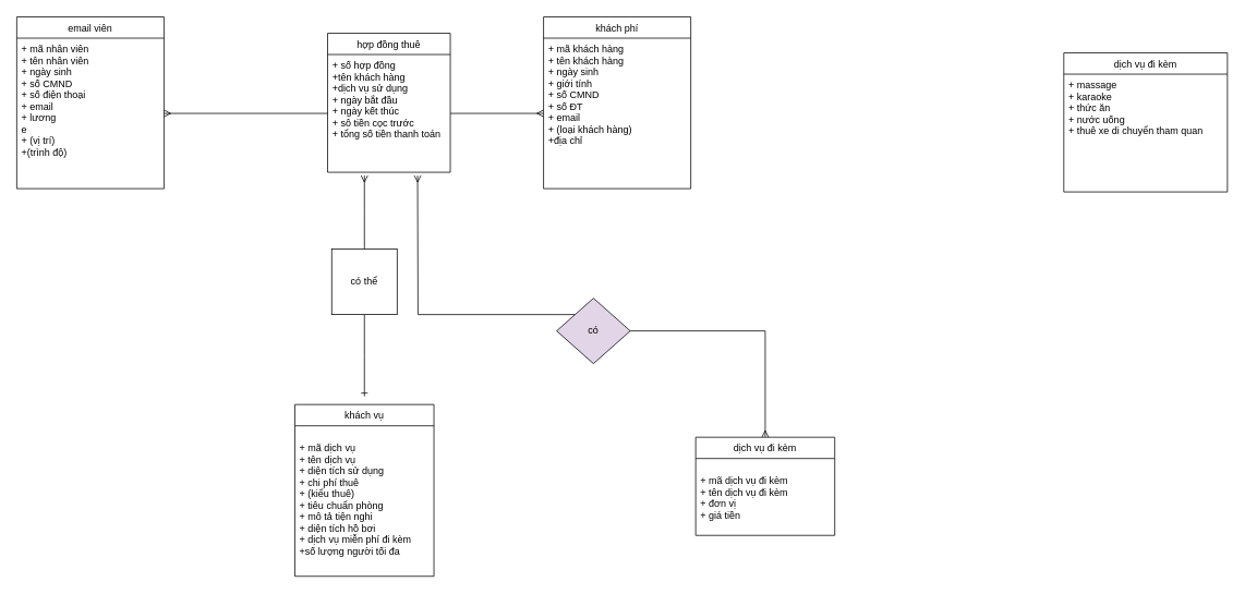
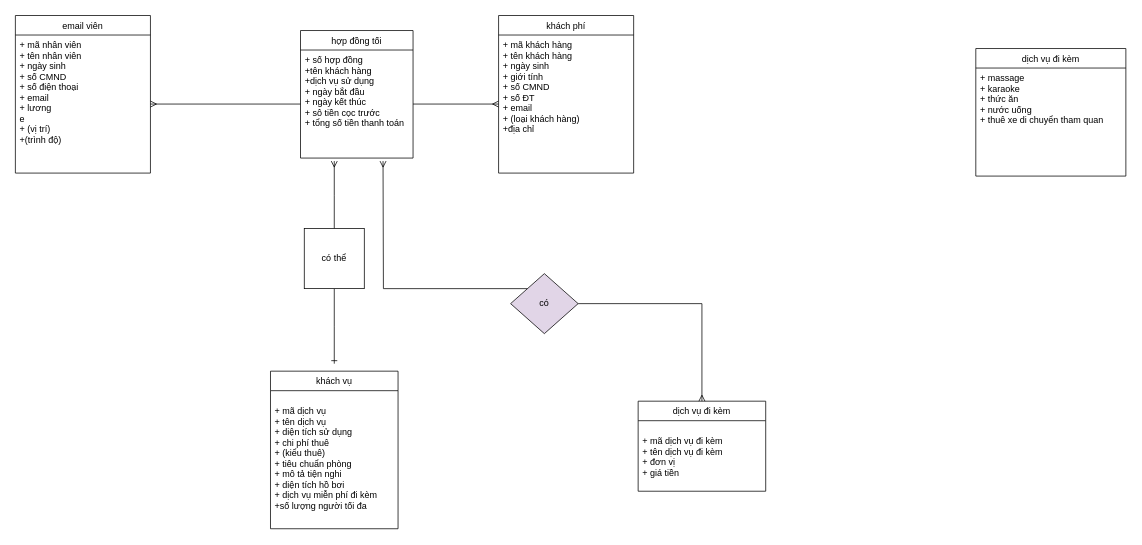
  <mxCell id="0" />
  <mxCell id="1" parent="0" />
  <mxCell id="2" value="dịch vụ đi kèm" style="swimlane;fontStyle=0;childLayout=stackLayout;horizontal=1;startSize=26;fillColor=none;horizontalStack=0;resizeParent=1;resizeParentMax=0;resizeLast=0;collapsible=1;marginBottom=0;" parent="1" vertex="1"><mxGeometry x="1300" y="64" width="200" height="170" as="geometry"><mxRectangle x="590" y="70" width="110" height="26" as="alternateBounds" /></mxGeometry></mxCell>
  <mxCell id="3" value="+ massage&#10;+ karaoke&#10;+ thức ăn&#10;+ nước uống&#10;+ thuê xe di chuyển tham quan" style="text;strokeColor=none;fillColor=none;align=left;verticalAlign=top;spacingLeft=4;spacingRight=4;overflow=hidden;rotatable=0;points=[[0,0.5],[1,0.5]];portConstraint=eastwest;" parent="2" vertex="1"><mxGeometry y="26" width="200" height="144" as="geometry" /></mxCell>
  <mxCell id="4" style="edgeStyle=orthogonalEdgeStyle;rounded=0;orthogonalLoop=1;jettySize=auto;html=1;entryX=0;entryY=0.5;entryDx=0;entryDy=0;endArrow=ERmany;endFill=0;" parent="1" source="17" target="19" edge="1"><mxGeometry relative="1" as="geometry" /></mxCell>
  <mxCell id="5" style="edgeStyle=orthogonalEdgeStyle;rounded=0;orthogonalLoop=1;jettySize=auto;html=1;entryX=1;entryY=0.5;entryDx=0;entryDy=0;endArrow=ERmany;endFill=0;" parent="1" source="17" target="21" edge="1"><mxGeometry relative="1" as="geometry" /></mxCell>
  <mxCell id="6" value="khách vụ" style="swimlane;fontStyle=0;childLayout=stackLayout;horizontal=1;startSize=26;fillColor=none;horizontalStack=0;resizeParent=1;resizeParentMax=0;resizeLast=0;collapsible=1;marginBottom=0;" parent="1" vertex="1"><mxGeometry x="360" y="494" width="170" height="210" as="geometry" /></mxCell>
  <mxCell id="7" value="&#10;+ mã dịch vụ&#10;+ tên dịch vụ&#10;+ diện tích sử dụng&#10;+ chi phí thuê&#10;+ (kiểu thuê)&#10;+ tiêu chuẩn phòng&#10;+ mô tả tiện nghi&#10;+ diện tích hồ bơi&#10;+ dịch vụ miễn phí đi kèm&#10;+số lượng người tối đa" style="text;strokeColor=none;fillColor=none;align=left;verticalAlign=top;spacingLeft=4;spacingRight=4;overflow=hidden;rotatable=0;points=[[0,0.5],[1,0.5]];portConstraint=eastwest;" parent="6" vertex="1"><mxGeometry y="26" width="170" height="184" as="geometry" /></mxCell>
  <mxCell id="8" style="edgeStyle=orthogonalEdgeStyle;rounded=0;orthogonalLoop=1;jettySize=auto;html=1;endArrow=ERone;endFill=0;" parent="1" source="10" edge="1"><mxGeometry relative="1" as="geometry"><mxPoint x="445" y="484" as="targetPoint" /></mxGeometry></mxCell>
  <mxCell id="9" style="edgeStyle=orthogonalEdgeStyle;rounded=0;orthogonalLoop=1;jettySize=auto;html=1;endArrow=ERmany;endFill=0;" parent="1" source="10" edge="1"><mxGeometry relative="1" as="geometry"><mxPoint x="445" y="214" as="targetPoint" /></mxGeometry></mxCell>
  <mxCell id="10" value="có thể" style="whiteSpace=wrap;html=1;rounded=0;" parent="1" vertex="1"><mxGeometry x="405" y="304" width="80" height="80" as="geometry" /></mxCell>
  <mxCell id="11" value="dịch vụ đi kèm" style="swimlane;fontStyle=0;childLayout=stackLayout;horizontal=1;startSize=26;fillColor=none;horizontalStack=0;resizeParent=1;resizeParentMax=0;resizeLast=0;collapsible=1;marginBottom=0;" vertex="1" parent="1"><mxGeometry x="850" y="534" width="170" height="120" as="geometry" /></mxCell>
  <mxCell id="12" value="&#10;+ mã dịch vụ đi kèm&#10;+ tên dịch vụ đi kèm&#10;+ đơn vị&#10;+ giá tiền" style="text;strokeColor=none;fillColor=none;align=left;verticalAlign=top;spacingLeft=4;spacingRight=4;overflow=hidden;rotatable=0;points=[[0,0.5],[1,0.5]];portConstraint=eastwest;" vertex="1" parent="11"><mxGeometry y="26" width="170" height="94" as="geometry" /></mxCell>
  <mxCell id="13" style="edgeStyle=orthogonalEdgeStyle;rounded=0;orthogonalLoop=1;jettySize=auto;html=1;exitX=0;exitY=0;exitDx=0;exitDy=0;endArrow=ERmany;endFill=0;" edge="1" parent="1" source="15"><mxGeometry relative="1" as="geometry"><mxPoint x="510" y="214" as="targetPoint" /></mxGeometry></mxCell>
  <mxCell id="14" style="edgeStyle=orthogonalEdgeStyle;rounded=0;orthogonalLoop=1;jettySize=auto;html=1;entryX=0.5;entryY=0;entryDx=0;entryDy=0;endArrow=ERmany;endFill=0;" edge="1" parent="1" source="15" target="11"><mxGeometry relative="1" as="geometry" /></mxCell>
  <mxCell id="15" value="có" style="rhombus;whiteSpace=wrap;html=1;fillColor=#e1d5e7;" vertex="1" parent="1"><mxGeometry x="680" y="364" width="90" height="80" as="geometry" /></mxCell>
- <mxCell id="16" value="hợp đồng thuê" style="swimlane;fontStyle=0;childLayout=stackLayout;horizontal=1;startSize=26;fillColor=none;horizontalStack=0;resizeParent=1;resizeParentMax=0;resizeLast=0;collapsible=1;marginBottom=0;" parent="1" vertex="1"><mxGeometry x="400" y="40" width="150" height="170" as="geometry"><mxRectangle x="590" y="70" width="110" height="26" as="alternateBounds" /></mxGeometry></mxCell>
+ <mxCell id="16" value="hợp đồng tối" style="swimlane;fontStyle=0;childLayout=stackLayout;horizontal=1;startSize=26;fillColor=none;horizontalStack=0;resizeParent=1;resizeParentMax=0;resizeLast=0;collapsible=1;marginBottom=0;" parent="1" vertex="1"><mxGeometry x="400" y="40" width="150" height="170" as="geometry"><mxRectangle x="590" y="70" width="110" height="26" as="alternateBounds" /></mxGeometry></mxCell>
  <mxCell id="17" value="+ số hợp đồng&#10;+tên khách hàng&#10;+dịch vụ sử dụng&#10;+ ngày bắt đầu&#10;+ ngày kết thúc&#10;+ sô tiền cọc trước&#10;+ tổng số tiền thanh toán" style="text;strokeColor=none;fillColor=none;align=left;verticalAlign=top;spacingLeft=4;spacingRight=4;overflow=hidden;rotatable=0;points=[[0,0.5],[1,0.5]];portConstraint=eastwest;" parent="16" vertex="1"><mxGeometry y="26" width="150" height="144" as="geometry" /></mxCell>
  <mxCell id="18" value="khách phí" style="swimlane;fontStyle=0;childLayout=stackLayout;horizontal=1;startSize=26;fillColor=none;horizontalStack=0;resizeParent=1;resizeParentMax=0;resizeLast=0;collapsible=1;marginBottom=0;" parent="1" vertex="1"><mxGeometry x="664" y="20" width="180" height="210" as="geometry"><mxRectangle x="190" y="760" width="80" height="26" as="alternateBounds" /></mxGeometry></mxCell>
  <mxCell id="19" value="+ mã khách hàng&#10;+ tên khách hàng&#10;+ ngày sinh&#10;+ giới tính&#10;+ số CMND&#10;+ số ĐT&#10;+ email&#10;+ (loại khách hàng)&#10;+địa chỉ" style="text;strokeColor=none;fillColor=none;align=left;verticalAlign=top;spacingLeft=4;spacingRight=4;overflow=hidden;rotatable=0;points=[[0,0.5],[1,0.5]];portConstraint=eastwest;" parent="18" vertex="1"><mxGeometry y="26" width="180" height="184" as="geometry" /></mxCell>
  <mxCell id="20" value="email viên" style="swimlane;fontStyle=0;childLayout=stackLayout;horizontal=1;startSize=26;fillColor=none;horizontalStack=0;resizeParent=1;resizeParentMax=0;resizeLast=0;collapsible=1;marginBottom=0;" parent="1" vertex="1"><mxGeometry x="20" y="20" width="180" height="210" as="geometry"><mxRectangle x="190" y="760" width="80" height="26" as="alternateBounds" /></mxGeometry></mxCell>
  <mxCell id="21" value="+ mã nhân viên&#10;+ tên nhân viên&#10;+ ngày sinh&#10;+ số CMND &#10;+ số điện thoại&#10;+ email&#10;+ lương&#10;e&#10;+ (vị trí)&#10;+(trình độ)&#10;&#10;&#10;" style="text;strokeColor=none;fillColor=none;align=left;verticalAlign=top;spacingLeft=4;spacingRight=4;overflow=hidden;rotatable=0;points=[[0,0.5],[1,0.5]];portConstraint=eastwest;" parent="20" vertex="1"><mxGeometry y="26" width="180" height="184" as="geometry" /></mxCell>
